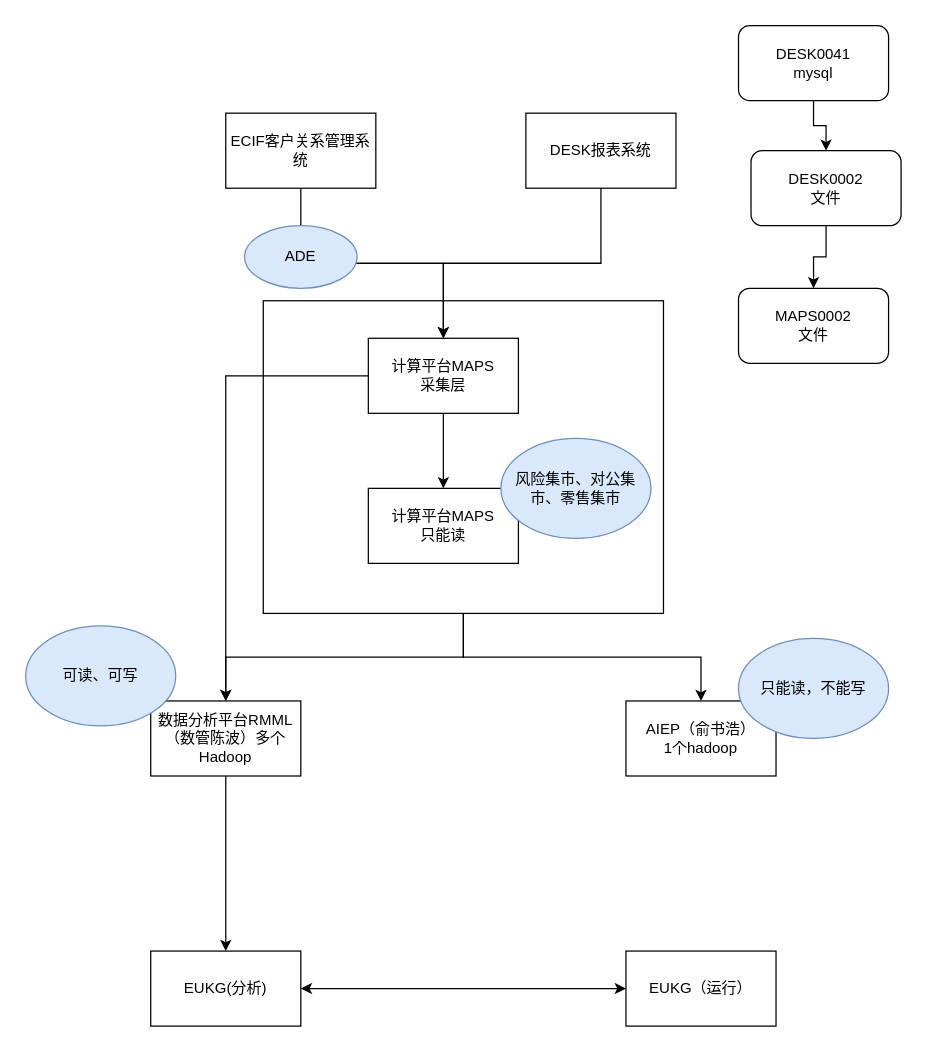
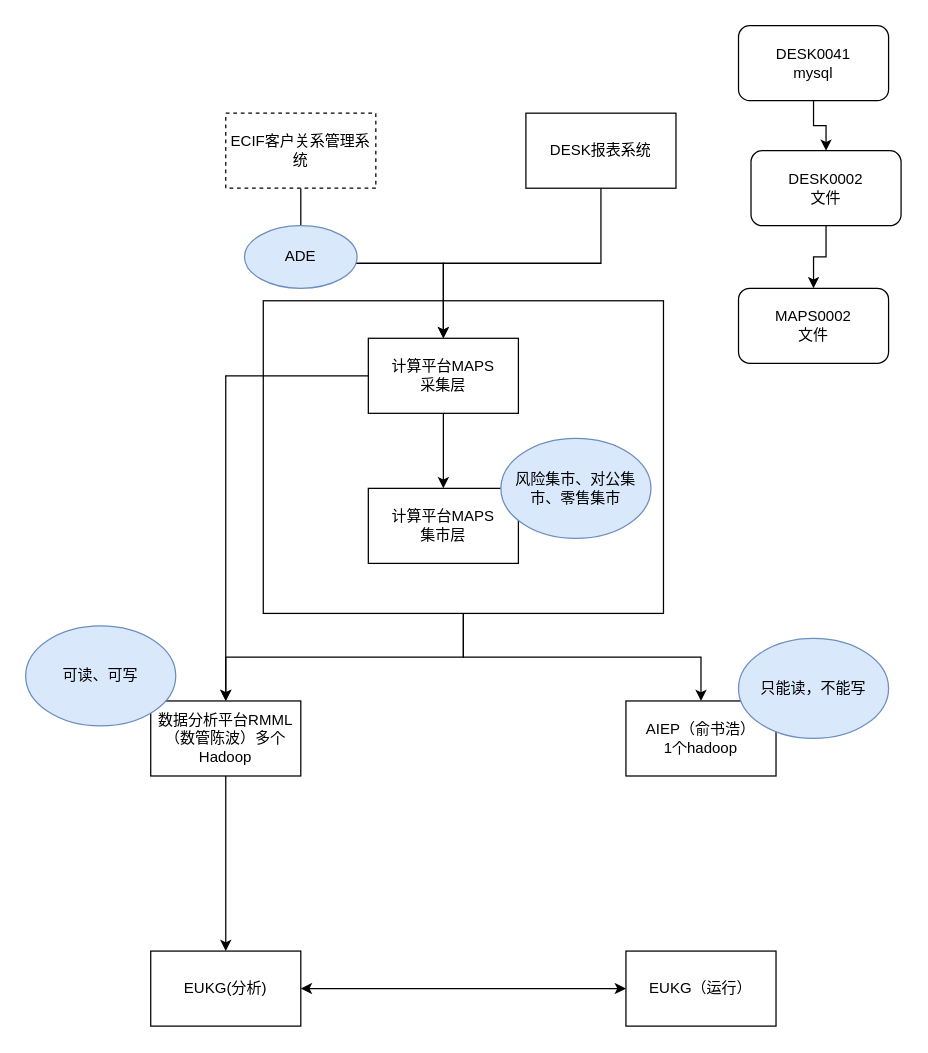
  <mxCell id="0" />
  <mxCell id="1" parent="0" />
  <mxCell id="2" style="edgeStyle=orthogonalEdgeStyle;rounded=0;orthogonalLoop=1;jettySize=auto;html=1;entryX=0.5;entryY=0;entryDx=0;entryDy=0;" parent="1" source="4" target="9" edge="1"><mxGeometry relative="1" as="geometry" /></mxCell>
  <mxCell id="3" style="edgeStyle=orthogonalEdgeStyle;rounded=0;orthogonalLoop=1;jettySize=auto;html=1;" parent="1" source="4" target="10" edge="1"><mxGeometry relative="1" as="geometry" /></mxCell>
  <mxCell id="4" value="" style="rounded=0;whiteSpace=wrap;html=1;" parent="1" vertex="1"><mxGeometry x="210" y="240" width="320" height="250" as="geometry" /></mxCell>
  <mxCell id="5" style="edgeStyle=orthogonalEdgeStyle;rounded=0;orthogonalLoop=1;jettySize=auto;html=1;entryX=0;entryY=0.5;entryDx=0;entryDy=0;startArrow=classic;startFill=1;" parent="1" source="6" target="7" edge="1"><mxGeometry relative="1" as="geometry" /></mxCell>
  <mxCell id="6" value="EUKG(分析)" style="rounded=0;whiteSpace=wrap;html=1;" parent="1" vertex="1"><mxGeometry x="120" y="760" width="120" height="60" as="geometry" /></mxCell>
  <mxCell id="7" value="EUKG（运行）" style="rounded=0;whiteSpace=wrap;html=1;" parent="1" vertex="1"><mxGeometry x="500" y="760" width="120" height="60" as="geometry" /></mxCell>
  <mxCell id="8" style="edgeStyle=orthogonalEdgeStyle;rounded=0;orthogonalLoop=1;jettySize=auto;html=1;" parent="1" source="9" target="6" edge="1"><mxGeometry relative="1" as="geometry" /></mxCell>
  <mxCell id="9" value="数据分析平台RMML（数管陈波）多个Hadoop" style="rounded=0;whiteSpace=wrap;html=1;" parent="1" vertex="1"><mxGeometry x="120" y="560" width="120" height="60" as="geometry" /></mxCell>
  <mxCell id="10" value="AIEP（俞书浩）&lt;br&gt;1个hadoop" style="rounded=0;whiteSpace=wrap;html=1;" parent="1" vertex="1"><mxGeometry x="500" y="560" width="120" height="60" as="geometry" /></mxCell>
- <mxCell id="11" value="计算平台MAPS&lt;br&gt;只能读" style="rounded=0;whiteSpace=wrap;html=1;" parent="1" vertex="1"><mxGeometry x="294" y="390" width="120" height="60" as="geometry" /></mxCell>
+ <mxCell id="11" value="计算平台MAPS&lt;br&gt;集市层" style="rounded=0;whiteSpace=wrap;html=1;" parent="1" vertex="1"><mxGeometry x="294" y="390" width="120" height="60" as="geometry" /></mxCell>
  <mxCell id="12" value="只能读，不能写" style="ellipse;whiteSpace=wrap;html=1;fillColor=#dae8fc;strokeColor=#6c8ebf;" parent="1" vertex="1"><mxGeometry x="590" y="510" width="120" height="80" as="geometry" /></mxCell>
  <mxCell id="13" value="可读、可写" style="ellipse;whiteSpace=wrap;html=1;fillColor=#dae8fc;strokeColor=#6c8ebf;" parent="1" vertex="1"><mxGeometry x="20" y="500" width="120" height="80" as="geometry" /></mxCell>
  <mxCell id="14" value="风险集市、对公集市、零售集市" style="ellipse;whiteSpace=wrap;html=1;fillColor=#dae8fc;strokeColor=#6c8ebf;" parent="1" vertex="1"><mxGeometry x="400" y="350" width="120" height="80" as="geometry" /></mxCell>
  <mxCell id="15" style="edgeStyle=orthogonalEdgeStyle;rounded=0;orthogonalLoop=1;jettySize=auto;html=1;entryX=0.5;entryY=0;entryDx=0;entryDy=0;" parent="1" source="16" target="21" edge="1"><mxGeometry relative="1" as="geometry" /></mxCell>
- <mxCell id="16" value="ECIF客户关系管理系统" style="rounded=0;whiteSpace=wrap;html=1;" parent="1" vertex="1"><mxGeometry x="180" y="90" width="120" height="60" as="geometry" /></mxCell>
+ <mxCell id="16" value="ECIF客户关系管理系统" style="rounded=0;whiteSpace=wrap;html=1;dashed=1;" parent="1" vertex="1"><mxGeometry x="180" y="90" width="120" height="60" as="geometry" /></mxCell>
  <mxCell id="17" style="edgeStyle=orthogonalEdgeStyle;rounded=0;orthogonalLoop=1;jettySize=auto;html=1;entryX=0.5;entryY=0;entryDx=0;entryDy=0;" parent="1" source="18" target="21" edge="1"><mxGeometry relative="1" as="geometry"><Array as="points"><mxPoint x="480" y="210" /><mxPoint x="354" y="210" /></Array></mxGeometry></mxCell>
  <mxCell id="18" value="DESK报表系统" style="rounded=0;whiteSpace=wrap;html=1;" parent="1" vertex="1"><mxGeometry x="420" y="90" width="120" height="60" as="geometry" /></mxCell>
  <mxCell id="19" style="edgeStyle=orthogonalEdgeStyle;rounded=0;orthogonalLoop=1;jettySize=auto;html=1;entryX=0.5;entryY=0;entryDx=0;entryDy=0;" parent="1" source="21" target="11" edge="1"><mxGeometry relative="1" as="geometry"><mxPoint x="354" as="targetPoint" y="340" /></mxGeometry></mxCell>
  <mxCell id="20" style="edgeStyle=orthogonalEdgeStyle;rounded=0;orthogonalLoop=1;jettySize=auto;html=1;entryX=0.5;entryY=0;entryDx=0;entryDy=0;startArrow=none;startFill=0;" parent="1" source="21" target="9" edge="1"><mxGeometry relative="1" as="geometry"><Array as="points"><mxPoint x="180" y="300" /></Array></mxGeometry></mxCell>
  <mxCell id="21" value="&lt;span&gt;计算平台MAPS&lt;/span&gt;&lt;br&gt;&lt;span&gt;采集层&lt;/span&gt;" style="rounded=0;whiteSpace=wrap;html=1;" parent="1" vertex="1"><mxGeometry x="294" y="270" width="120" height="60" as="geometry" /></mxCell>
  <mxCell id="22" value="ADE" style="ellipse;whiteSpace=wrap;html=1;fillColor=#dae8fc;strokeColor=#6c8ebf;" parent="1" vertex="1"><mxGeometry x="195" y="180" width="90" height="50" as="geometry" /></mxCell>
  <mxCell id="23" style="edgeStyle=orthogonalEdgeStyle;rounded=0;orthogonalLoop=1;jettySize=auto;html=1;entryX=0.5;entryY=0;entryDx=0;entryDy=0;" parent="1" source="24" target="26" edge="1"><mxGeometry relative="1" as="geometry" /></mxCell>
  <mxCell id="24" value="DESK0041&lt;br&gt;mysql" style="rounded=1;whiteSpace=wrap;html=1;" parent="1" vertex="1"><mxGeometry x="590" y="20" width="120" height="60" as="geometry" /></mxCell>
  <mxCell id="25" style="edgeStyle=orthogonalEdgeStyle;rounded=0;orthogonalLoop=1;jettySize=auto;html=1;entryX=0.5;entryY=0;entryDx=0;entryDy=0;" parent="1" source="26" target="27" edge="1"><mxGeometry relative="1" as="geometry" /></mxCell>
  <mxCell id="26" value="DESK0002&lt;br&gt;文件" style="rounded=1;whiteSpace=wrap;html=1;" parent="1" vertex="1"><mxGeometry x="600" y="120" width="120" height="60" as="geometry" /></mxCell>
  <mxCell id="27" value="MAPS0002&lt;br&gt;文件" style="rounded=1;whiteSpace=wrap;html=1;" parent="1" vertex="1"><mxGeometry x="590" y="230" width="120" height="60" as="geometry" /></mxCell>
